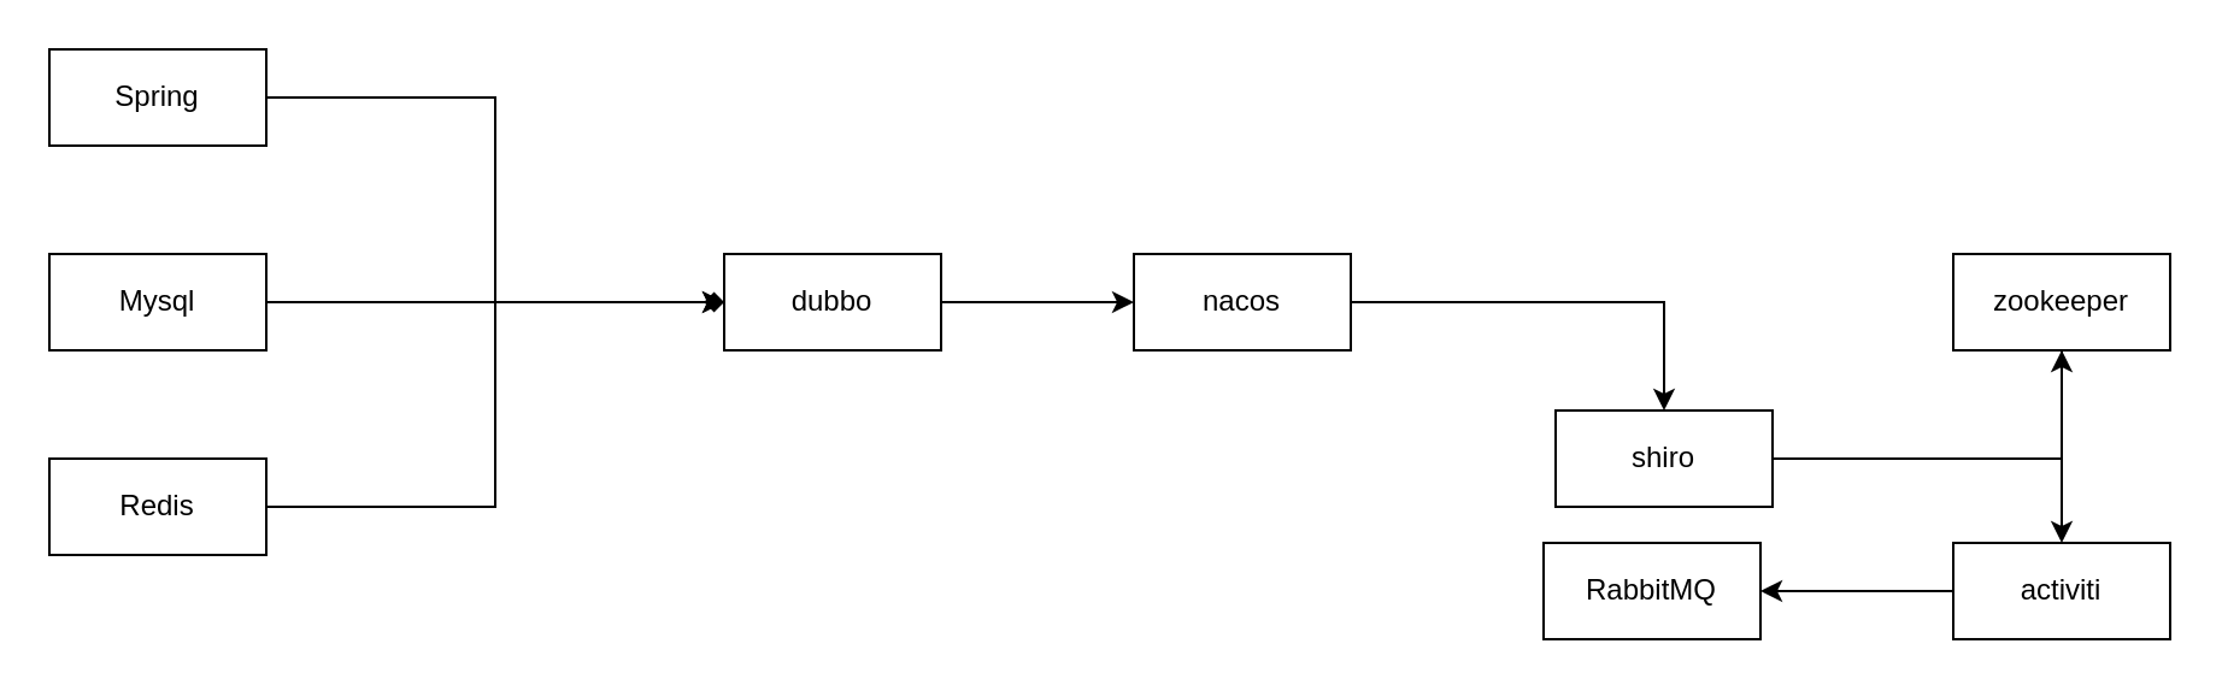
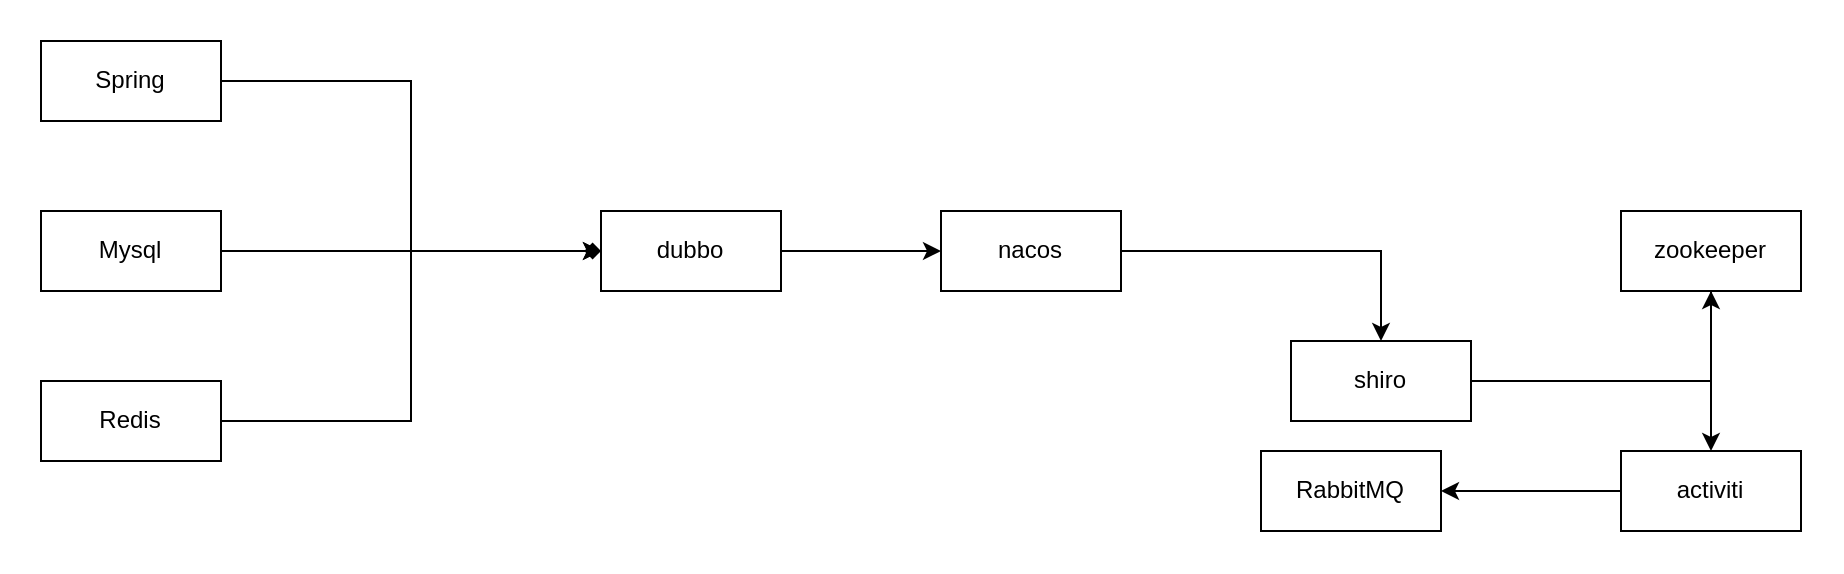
  <mxCell id="0" />
  <mxCell id="1" parent="0" />
  <mxCell id="2" value="" style="edgeStyle=orthogonalEdgeStyle;rounded=0;orthogonalLoop=1;jettySize=auto;html=1;" edge="1" parent="1" source="3" target="5"><mxGeometry relative="1" as="geometry" /></mxCell>
  <mxCell id="3" value="dubbo" style="rounded=0;whiteSpace=wrap;html=1;" vertex="1" parent="1"><mxGeometry x="300" y="105" width="90" height="40" as="geometry" /></mxCell>
  <mxCell id="4" value="" style="edgeStyle=orthogonalEdgeStyle;rounded=0;orthogonalLoop=1;jettySize=auto;html=1;" edge="1" parent="1" source="5" target="7"><mxGeometry relative="1" as="geometry" /></mxCell>
  <mxCell id="5" value="nacos" style="rounded=0;whiteSpace=wrap;html=1;" vertex="1" parent="1"><mxGeometry x="470" y="105" width="90" height="40" as="geometry" /></mxCell>
  <mxCell id="6" value="" style="edgeStyle=orthogonalEdgeStyle;rounded=0;orthogonalLoop=1;jettySize=auto;html=1;" edge="1" parent="1" source="7" target="9"><mxGeometry relative="1" as="geometry" /></mxCell>
  <mxCell id="7" value="shiro" style="rounded=0;whiteSpace=wrap;html=1;" vertex="1" parent="1"><mxGeometry x="645" y="170" width="90" height="40" as="geometry" /></mxCell>
  <mxCell id="8" value="" style="edgeStyle=orthogonalEdgeStyle;rounded=0;orthogonalLoop=1;jettySize=auto;html=1;" edge="1" parent="1" source="9" target="11"><mxGeometry relative="1" as="geometry" /></mxCell>
  <mxCell id="9" value="zookeeper" style="rounded=0;whiteSpace=wrap;html=1;" vertex="1" parent="1"><mxGeometry x="810" y="105" width="90" height="40" as="geometry" /></mxCell>
  <mxCell id="10" value="" style="edgeStyle=orthogonalEdgeStyle;rounded=0;orthogonalLoop=1;jettySize=auto;html=1;" edge="1" parent="1" source="11" target="12"><mxGeometry relative="1" as="geometry" /></mxCell>
  <mxCell id="11" value="activiti" style="rounded=0;whiteSpace=wrap;html=1;" vertex="1" parent="1"><mxGeometry x="810" y="225" width="90" height="40" as="geometry" /></mxCell>
- <mxCell id="12" value="RabbitMQ" style="rounded=0;whiteSpace=wrap;html=1;" vertex="1" parent="1"><mxGeometry x="640" y="225" width="90" height="40" as="geometry" /></mxCell>
+ <mxCell id="12" value="RabbitMQ" style="rounded=0;whiteSpace=wrap;html=1;" vertex="1" parent="1"><mxGeometry x="630" y="225" width="90" height="40" as="geometry" /></mxCell>
  <mxCell id="13" style="edgeStyle=orthogonalEdgeStyle;rounded=0;orthogonalLoop=1;jettySize=auto;html=1;exitX=1;exitY=0.5;exitDx=0;exitDy=0;entryX=0;entryY=0.5;entryDx=0;entryDy=0;" edge="1" parent="1" source="14" target="3"><mxGeometry relative="1" as="geometry" /></mxCell>
  <mxCell id="14" value="Spring" style="rounded=0;whiteSpace=wrap;html=1;" vertex="1" parent="1"><mxGeometry x="20" y="20" width="90" height="40" as="geometry" /></mxCell>
  <mxCell id="15" style="edgeStyle=orthogonalEdgeStyle;rounded=0;orthogonalLoop=1;jettySize=auto;html=1;exitX=1;exitY=0.5;exitDx=0;exitDy=0;" edge="1" parent="1" source="16" target="3"><mxGeometry relative="1" as="geometry" /></mxCell>
  <mxCell id="16" value="Mysql" style="rounded=0;whiteSpace=wrap;html=1;" vertex="1" parent="1"><mxGeometry x="20" y="105" width="90" height="40" as="geometry" /></mxCell>
  <mxCell id="17" style="edgeStyle=orthogonalEdgeStyle;rounded=0;orthogonalLoop=1;jettySize=auto;html=1;exitX=1;exitY=0.5;exitDx=0;exitDy=0;entryX=0;entryY=0.5;entryDx=0;entryDy=0;endArrow=diamond;" edge="1" parent="1" source="18" target="3"><mxGeometry relative="1" as="geometry" /></mxCell>
  <mxCell id="18" value="Redis" style="rounded=0;whiteSpace=wrap;html=1;" vertex="1" parent="1"><mxGeometry x="20" y="190" width="90" height="40" as="geometry" /></mxCell>
